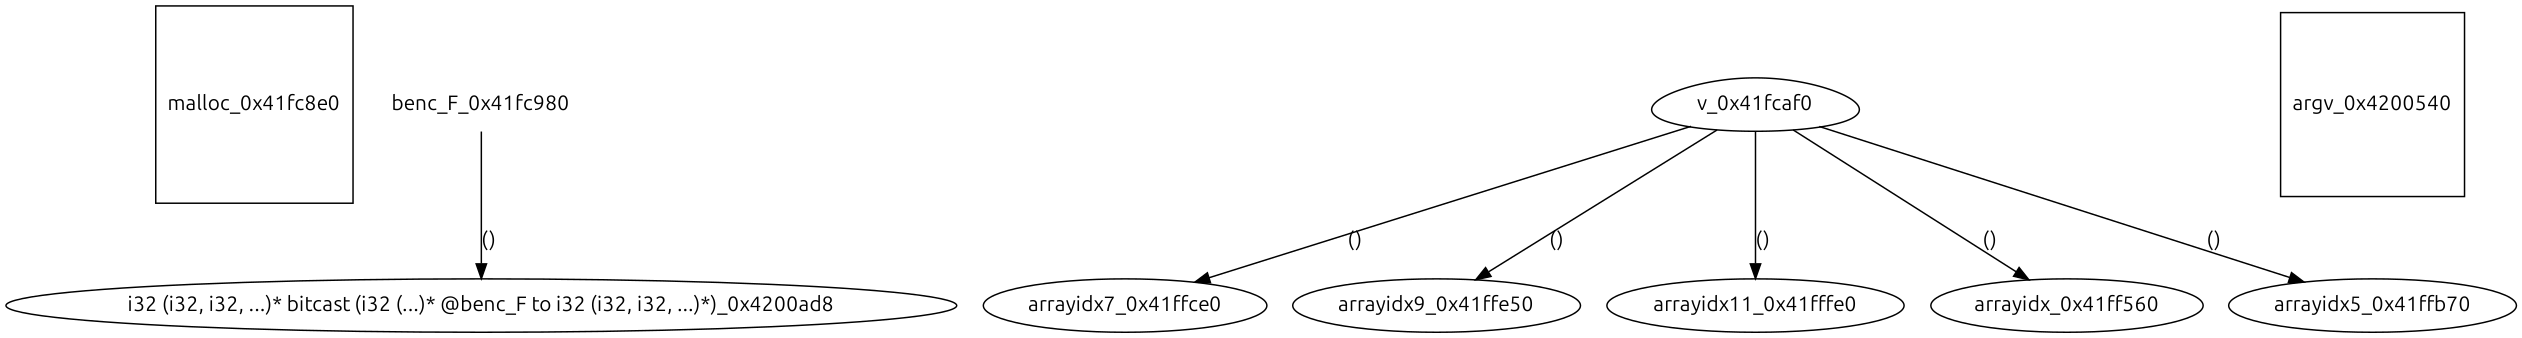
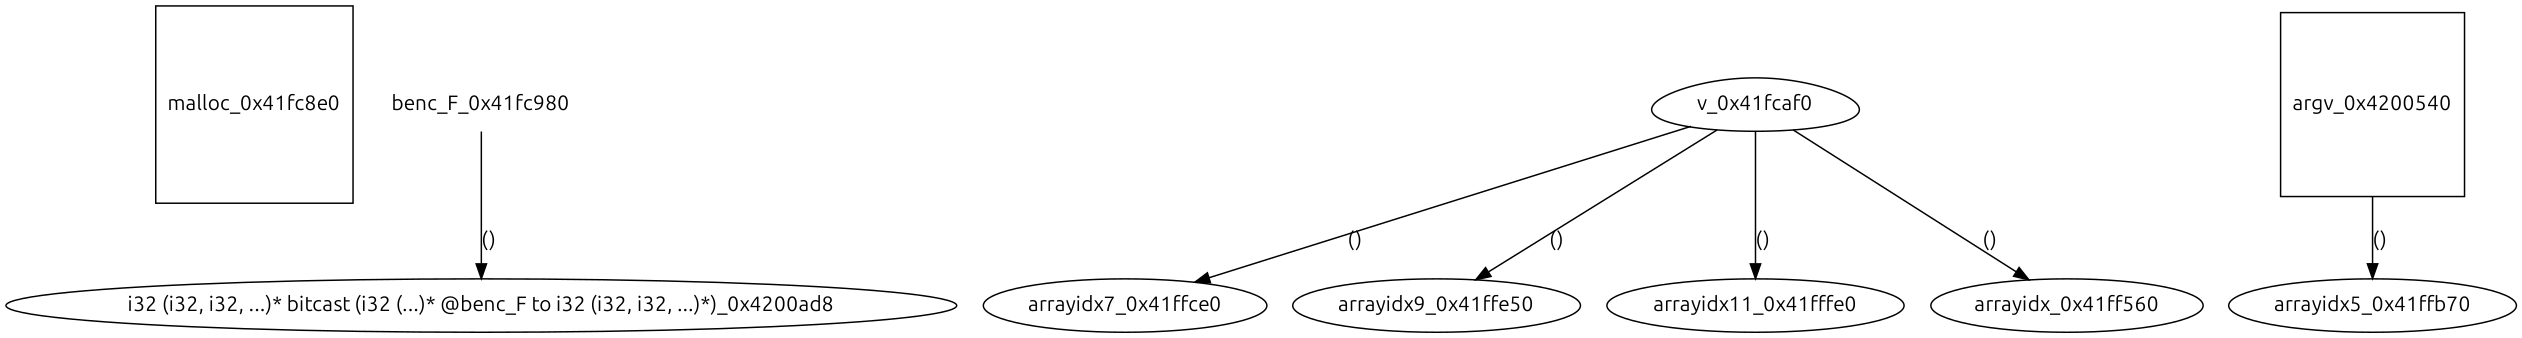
  digraph {
    fontname=Ubuntu
    node [fontname=Ubuntu shape=ellipse]
    edge [fontname=Ubuntu]
    malloc_0x41fc8e0 [shape=square]
    benc_F_0x41fc980 [shape=plaintext]
    "i32 (i32, i32, ...)* bitcast (i32 (...)* @benc_F to i32 (i32, i32, ...)*)_0x4200ad8"
    v_0x41fcaf0 [shape=egg]
    arrayidx_0x41ff560
    arrayidx5_0x41ffb70
    arrayidx7_0x41ffce0
    arrayidx9_0x41ffe50
    arrayidx11_0x41fffe0
    argv_0x4200540 [shape=square]
    benc_F_0x41fc980 -> "i32 (i32, i32, ...)* bitcast (i32 (...)* @benc_F to i32 (i32, i32, ...)*)_0x4200ad8" [label="()"]
    v_0x41fcaf0 -> arrayidx_0x41ff560 [label="()"]
-   v_0x41fcaf0 -> arrayidx5_0x41ffb70 [label="()"]
+   argv_0x4200540 -> arrayidx5_0x41ffb70 [label="()"]
    v_0x41fcaf0 -> arrayidx7_0x41ffce0 [label="()"]
    v_0x41fcaf0 -> arrayidx9_0x41ffe50 [label="()"]
    v_0x41fcaf0 -> arrayidx11_0x41fffe0 [label="()"]
  }
